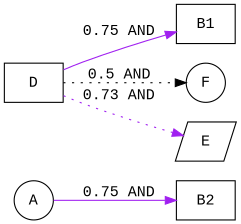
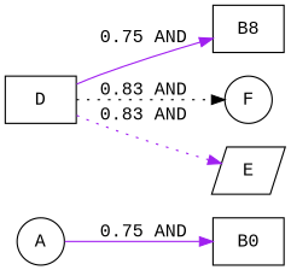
  graph {
    fontname="Liberation Mono"
    rankdir=LR
    node [fontname="Liberation Mono" shape=box]
    edge [arrowType=normal color=purple dir=forward fontname="Liberation Mono" style=solid]
-   B2
+   B2 [label=B0]
    A [shape=circle]
-   B1
+   B1 [label=B8]
    D
    F [shape=circle]
    E [shape=parallelogram]
    A -- B2 [label="0.75 AND"]
    D -- B1 [label="0.75 AND"]
-   D -- F [color=black label="0.5 AND" style=dotted]
-   D -- E [label="0.73 AND" style=dotted]
+   D -- F [color=black label="0.83 AND" style=dotted]
+   D -- E [label="0.83 AND" style=dotted]
  }
